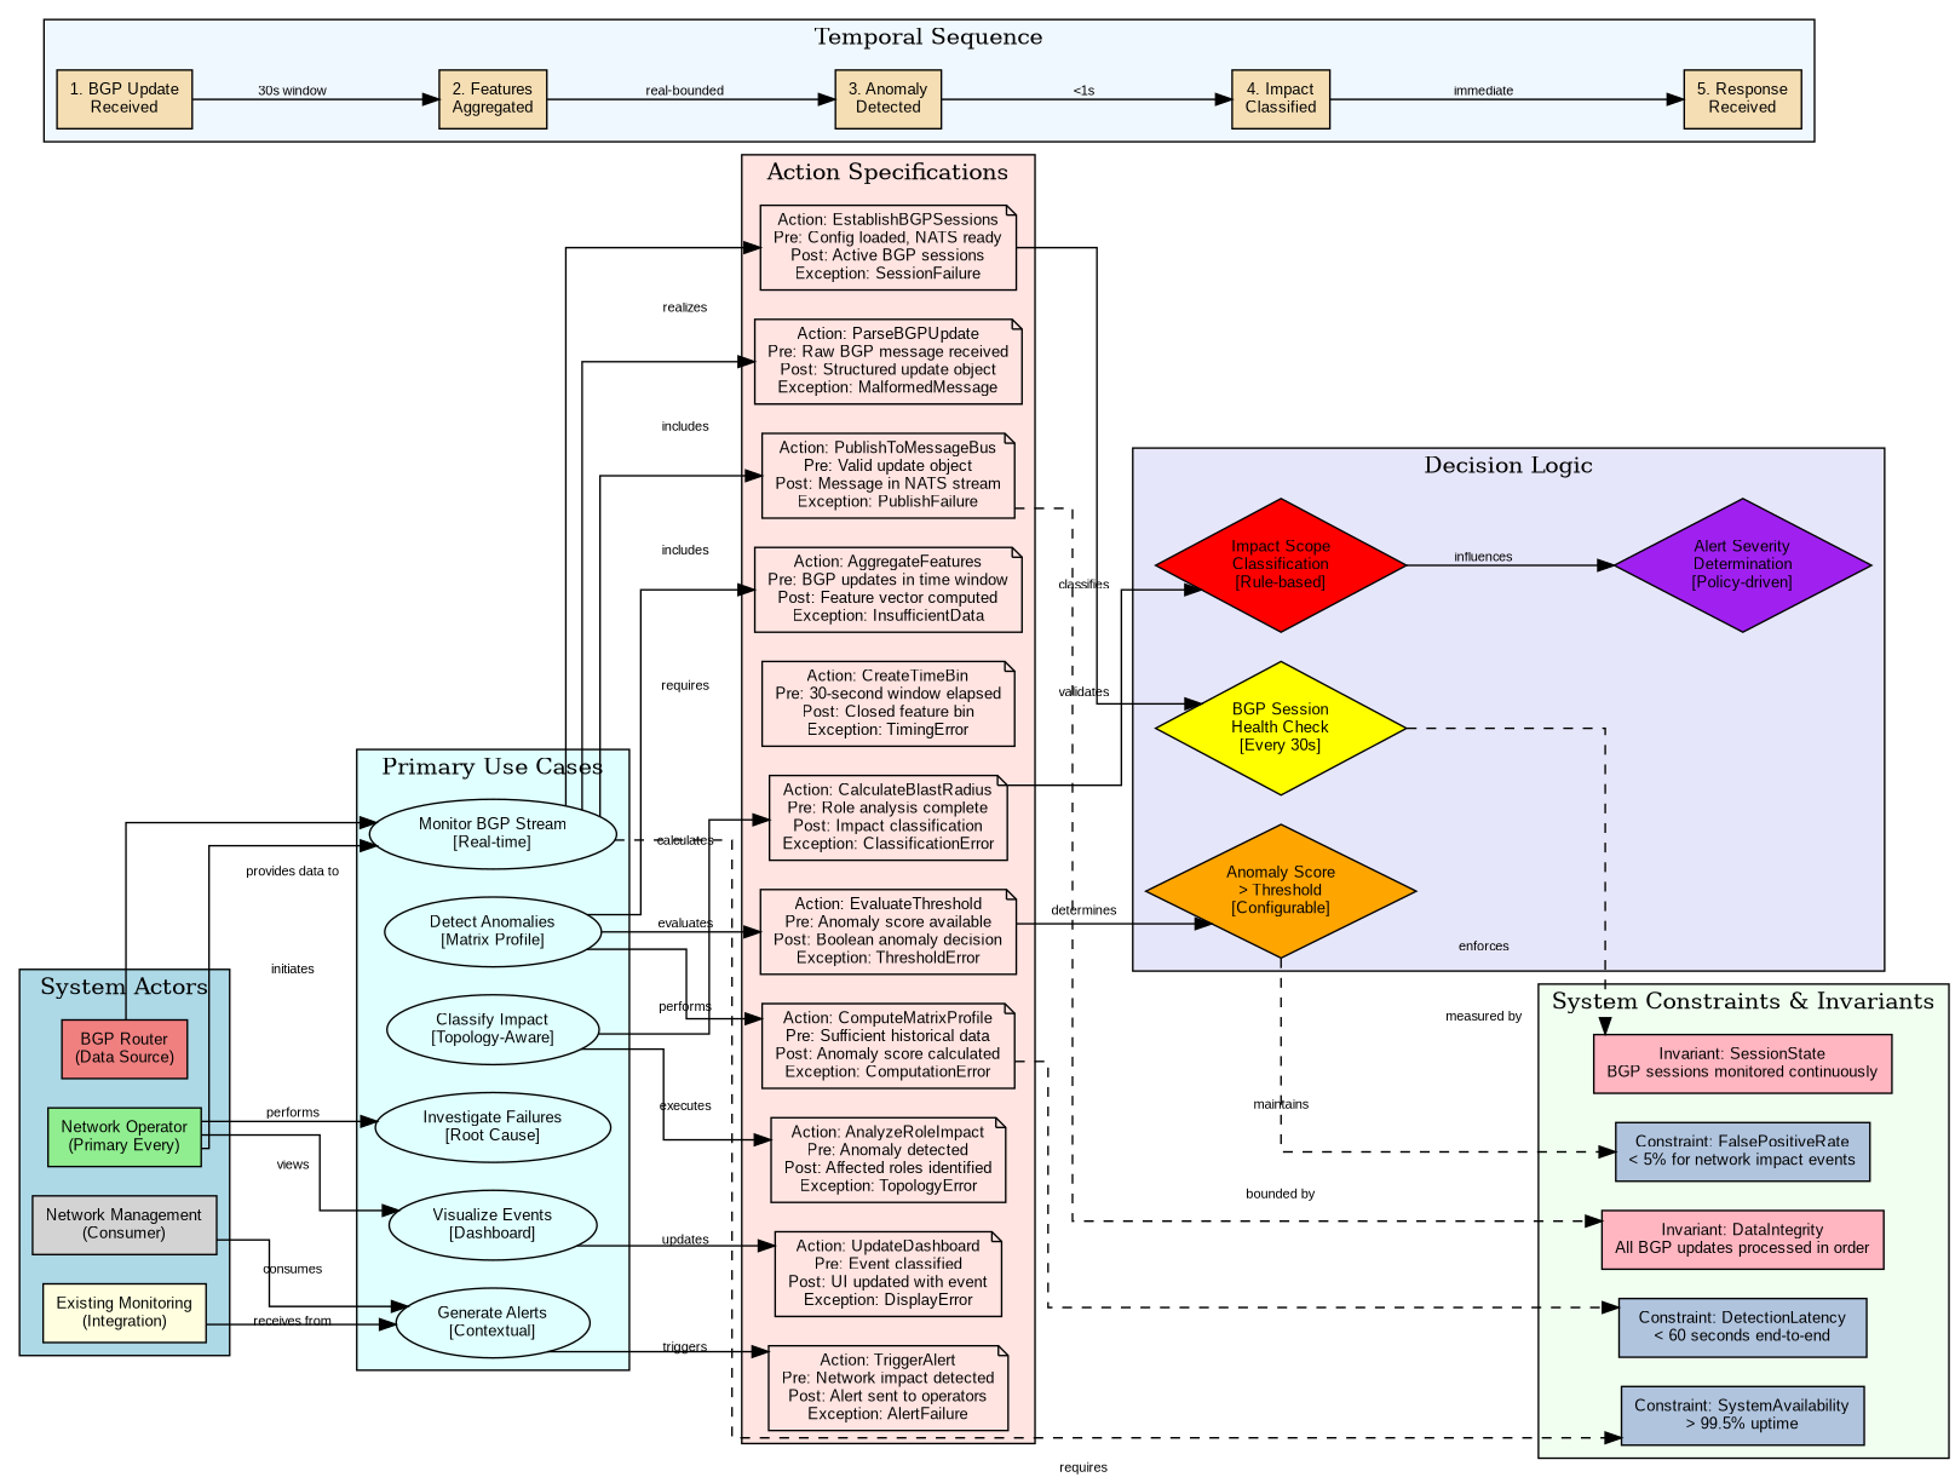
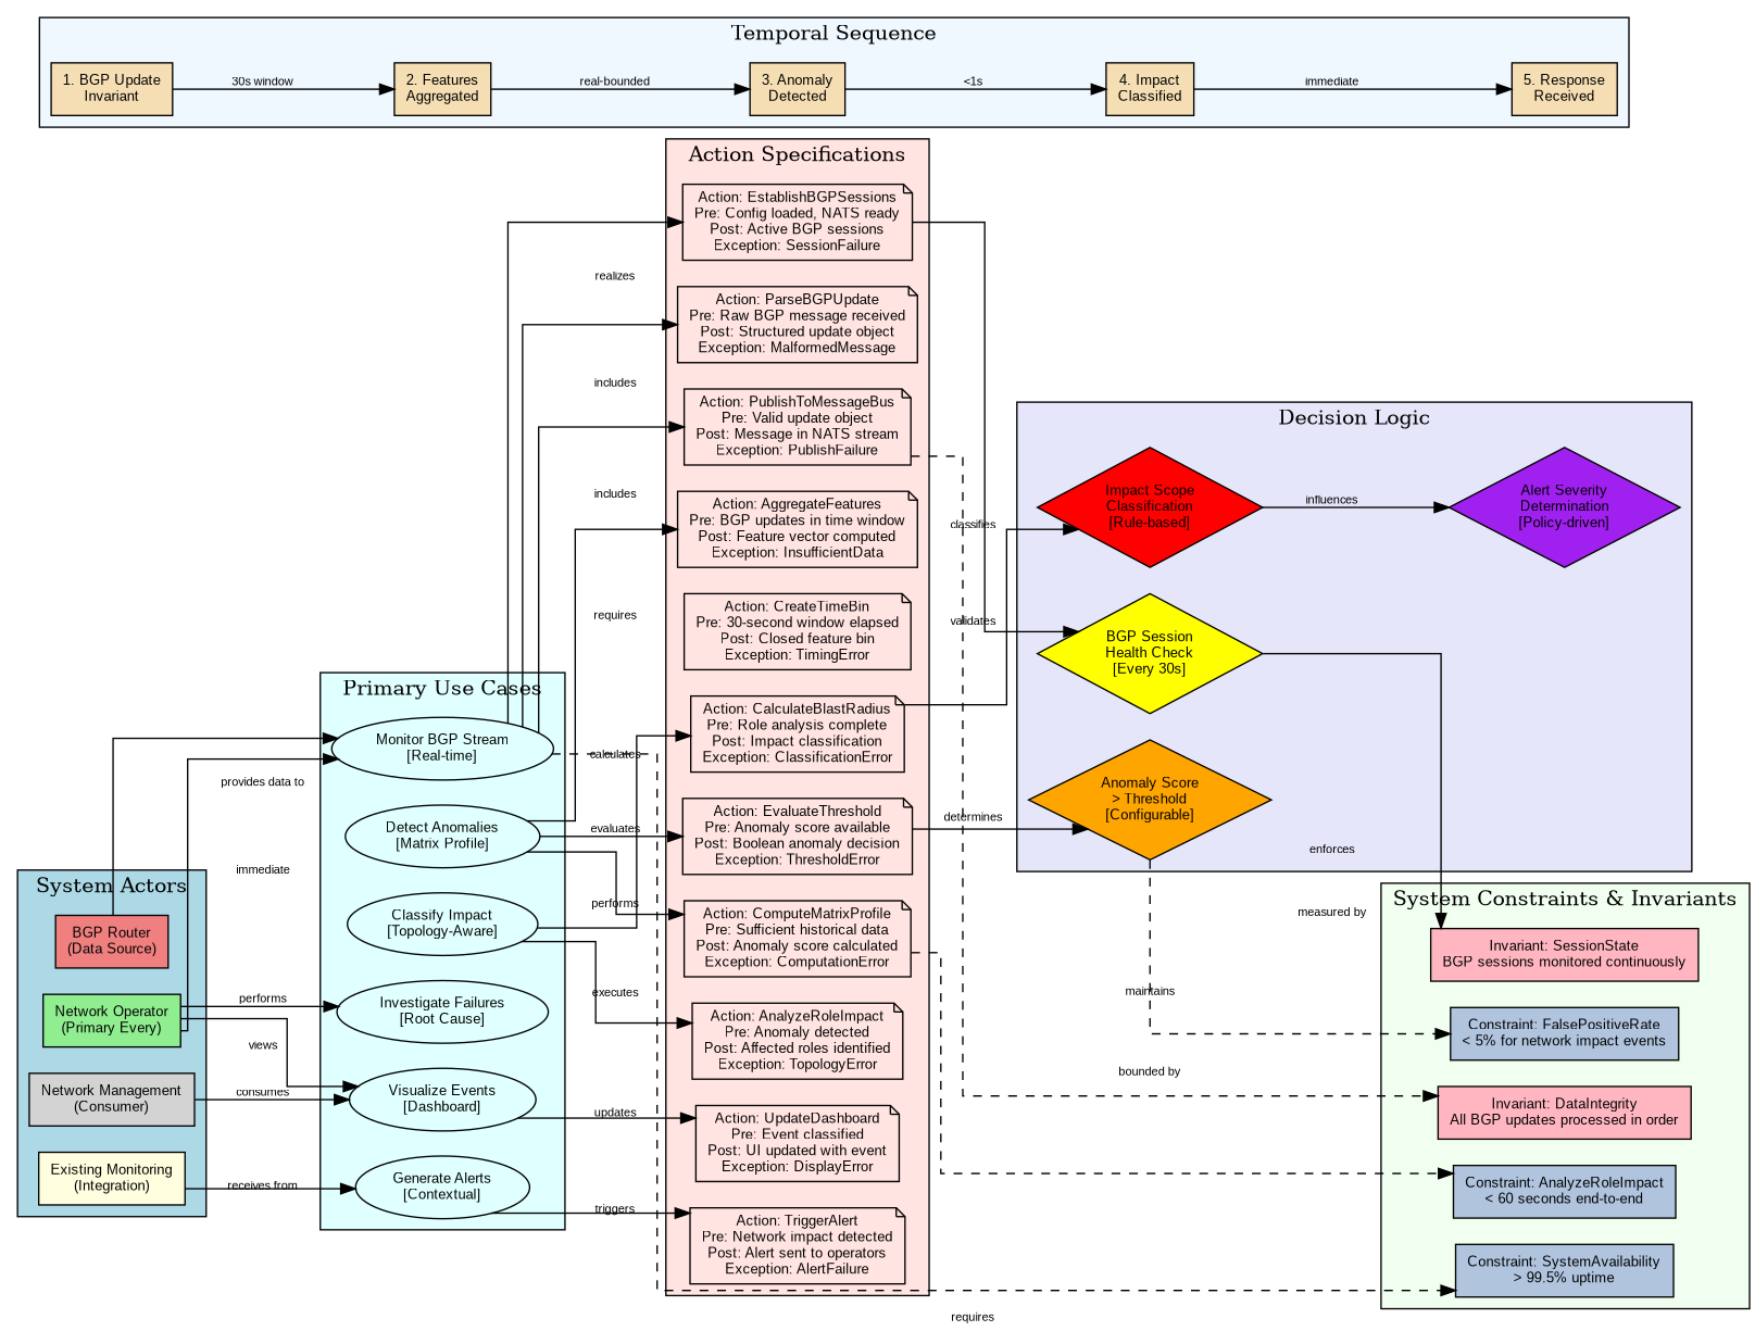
  digraph {
    rankdir=LR
    splines=ortho
    node [fontname=Arial fontsize=10 shape=box style=filled]
    edge [fontname=Arial fontsize=8]
    n1 [fillcolor=lightgreen label="Network Operator\n(Primary Every)"]
    n2 [fillcolor=lightcoral label="BGP Router\n(Data Source)"]
    n3 [fillcolor=lightyellow label="Existing Monitoring\n(Integration)"]
    n4 [fillcolor=lightgray label="Network Management\n(Consumer)"]
    n5 [label="Monitor BGP Stream\n[Real-time]" shape=ellipse style=""]
    n6 [label="Detect Anomalies\n[Matrix Profile]" shape=ellipse style=""]
    n7 [label="Classify Impact\n[Topology-Aware]" shape=ellipse style=""]
    n8 [label="Generate Alerts\n[Contextual]" shape=ellipse style=""]
    n9 [label="Visualize Events\n[Dashboard]" shape=ellipse style=""]
    n10 [label="Investigate Failures\n[Root Cause]" shape=ellipse style=""]
    n11 [label="Action: EstablishBGPSessions\nPre: Config loaded, NATS ready\nPost: Active BGP sessions\nException: SessionFailure" shape=note style=""]
    n12 [label="Action: ParseBGPUpdate\nPre: Raw BGP message received\nPost: Structured update object\nException: MalformedMessage" shape=note style=""]
    n13 [label="Action: PublishToMessageBus\nPre: Valid update object\nPost: Message in NATS stream\nException: PublishFailure" shape=note style=""]
    n14 [label="Action: AggregateFeatures\nPre: BGP updates in time window\nPost: Feature vector computed\nException: InsufficientData" shape=note style=""]
    n15 [label="Action: CreateTimeBin\nPre: 30-second window elapsed\nPost: Closed feature bin\nException: TimingError" shape=note style=""]
    n16 [label="Action: ComputeMatrixProfile\nPre: Sufficient historical data\nPost: Anomaly score calculated\nException: ComputationError" shape=note style=""]
    n17 [label="Action: EvaluateThreshold\nPre: Anomaly score available\nPost: Boolean anomaly decision\nException: ThresholdError" shape=note style=""]
    n18 [label="Action: AnalyzeRoleImpact\nPre: Anomaly detected\nPost: Affected roles identified\nException: TopologyError" shape=note style=""]
    n19 [label="Action: CalculateBlastRadius\nPre: Role analysis complete\nPost: Impact classification\nException: ClassificationError" shape=note style=""]
    n20 [label="Action: UpdateDashboard\nPre: Event classified\nPost: UI updated with event\nException: DisplayError" shape=note style=""]
    n21 [label="Action: TriggerAlert\nPre: Network impact detected\nPost: Alert sent to operators\nException: AlertFailure" shape=note style=""]
    n22 [fillcolor=yellow label="BGP Session\nHealth Check\n[Every 30s]" shape=diamond]
    n23 [fillcolor=orange label="Anomaly Score\n> Threshold\n[Configurable]" shape=diamond]
    n24 [fillcolor=red label="Impact Scope\nClassification\n[Rule-based]" shape=diamond]
    n25 [fillcolor=purple label="Alert Severity\nDetermination\n[Policy-driven]" shape=diamond]
-   n26 [fillcolor=lightsteelblue label="Constraint: DetectionLatency\n< 60 seconds end-to-end"]
+   n26 [fillcolor=lightsteelblue label="Constraint: AnalyzeRoleImpact\n< 60 seconds end-to-end"]
    n27 [fillcolor=lightsteelblue label="Constraint: FalsePositiveRate\n< 5% for network impact events"]
    n28 [fillcolor=lightsteelblue label="Constraint: SystemAvailability\n> 99.5% uptime"]
    n29 [fillcolor=lightpink label="Invariant: DataIntegrity\nAll BGP updates processed in order"]
    n30 [fillcolor=lightpink label="Invariant: SessionState\nBGP sessions monitored continuously"]
-   n31 [fillcolor=wheat label="1. BGP Update\nReceived"]
+   n31 [fillcolor=wheat label="1. BGP Update\nInvariant"]
    n32 [fillcolor=wheat label="2. Features\nAggregated"]
    n33 [fillcolor=wheat label="3. Anomaly\nDetected"]
    n34 [fillcolor=wheat label="4. Impact\nClassified"]
    n35 [fillcolor=wheat label="5. Response\nReceived"]
    subgraph cluster_1 {
      fillcolor=lightblue
      label="System Actors"
      style=filled
      n1
      n2
      n3
      n4
    }
    subgraph cluster_2 {
      fillcolor=lightcyan
      label="Primary Use Cases"
      style=filled
      n5
      n6
      n7
      n8
      n9
      n10
    }
    subgraph cluster_3 {
      fillcolor=mistyrose
      label="Action Specifications"
      style=filled
      n11
      n12
      n13
      n14
      n15
      n16
      n17
      n18
      n19
      n20
      n21
    }
    subgraph cluster_4 {
      fillcolor=lavender
      label="Decision Logic"
      style=filled
      n22
      n23
      n24
      n25
    }
    subgraph cluster_5 {
      fillcolor=honeydew
      label="System Constraints & Invariants"
      style=filled
      n26
      n27
      n28
      n29
      n30
    }
    subgraph cluster_6 {
      fillcolor=aliceblue
      label="Temporal Sequence"
      style=filled
      n31
      n32
      n33
      n34
      n35
    }
-   n1 -> n5 [label=initiates]
+   n1 -> n5 [label=immediate]
    n1 -> n9 [label=views]
    n1 -> n10 [label=performs]
    n2 -> n5 [label="provides data to"]
    n3 -> n8 [label="receives from"]
-   n4 -> n8 [label=consumes]
+   n4 -> n9 [label=consumes]
    n5 -> n11 [label=realizes]
    n5 -> n12 [label=includes]
    n5 -> n13 [label=includes]
    n5 -> n28 [label=requires style=dashed]
    n6 -> n14 [label=requires]
    n6 -> n16 [label=performs]
    n6 -> n17 [label=evaluates]
    n7 -> n18 [label=executes]
    n7 -> n19 [label=calculates]
    n8 -> n21 [label=triggers]
    n9 -> n20 [label=updates]
    n11 -> n22 [label=validates]
    n13 -> n29 [label=maintains style=dashed]
    n16 -> n26 [label="bounded by" style=dashed]
    n17 -> n23 [label=determines]
    n19 -> n24 [label=classifies]
-   n22 -> n30 [label=enforces style=dashed]
+   n22 -> n30 [label=enforces style=solid]
    n23 -> n27 [label="measured by" style=dashed]
    n24 -> n25 [label=influences]
    n31 -> n32 [label="30s window"]
    n32 -> n33 [label="real-bounded"]
    n33 -> n34 [label="<1s"]
    n34 -> n35 [label=immediate]
  }
